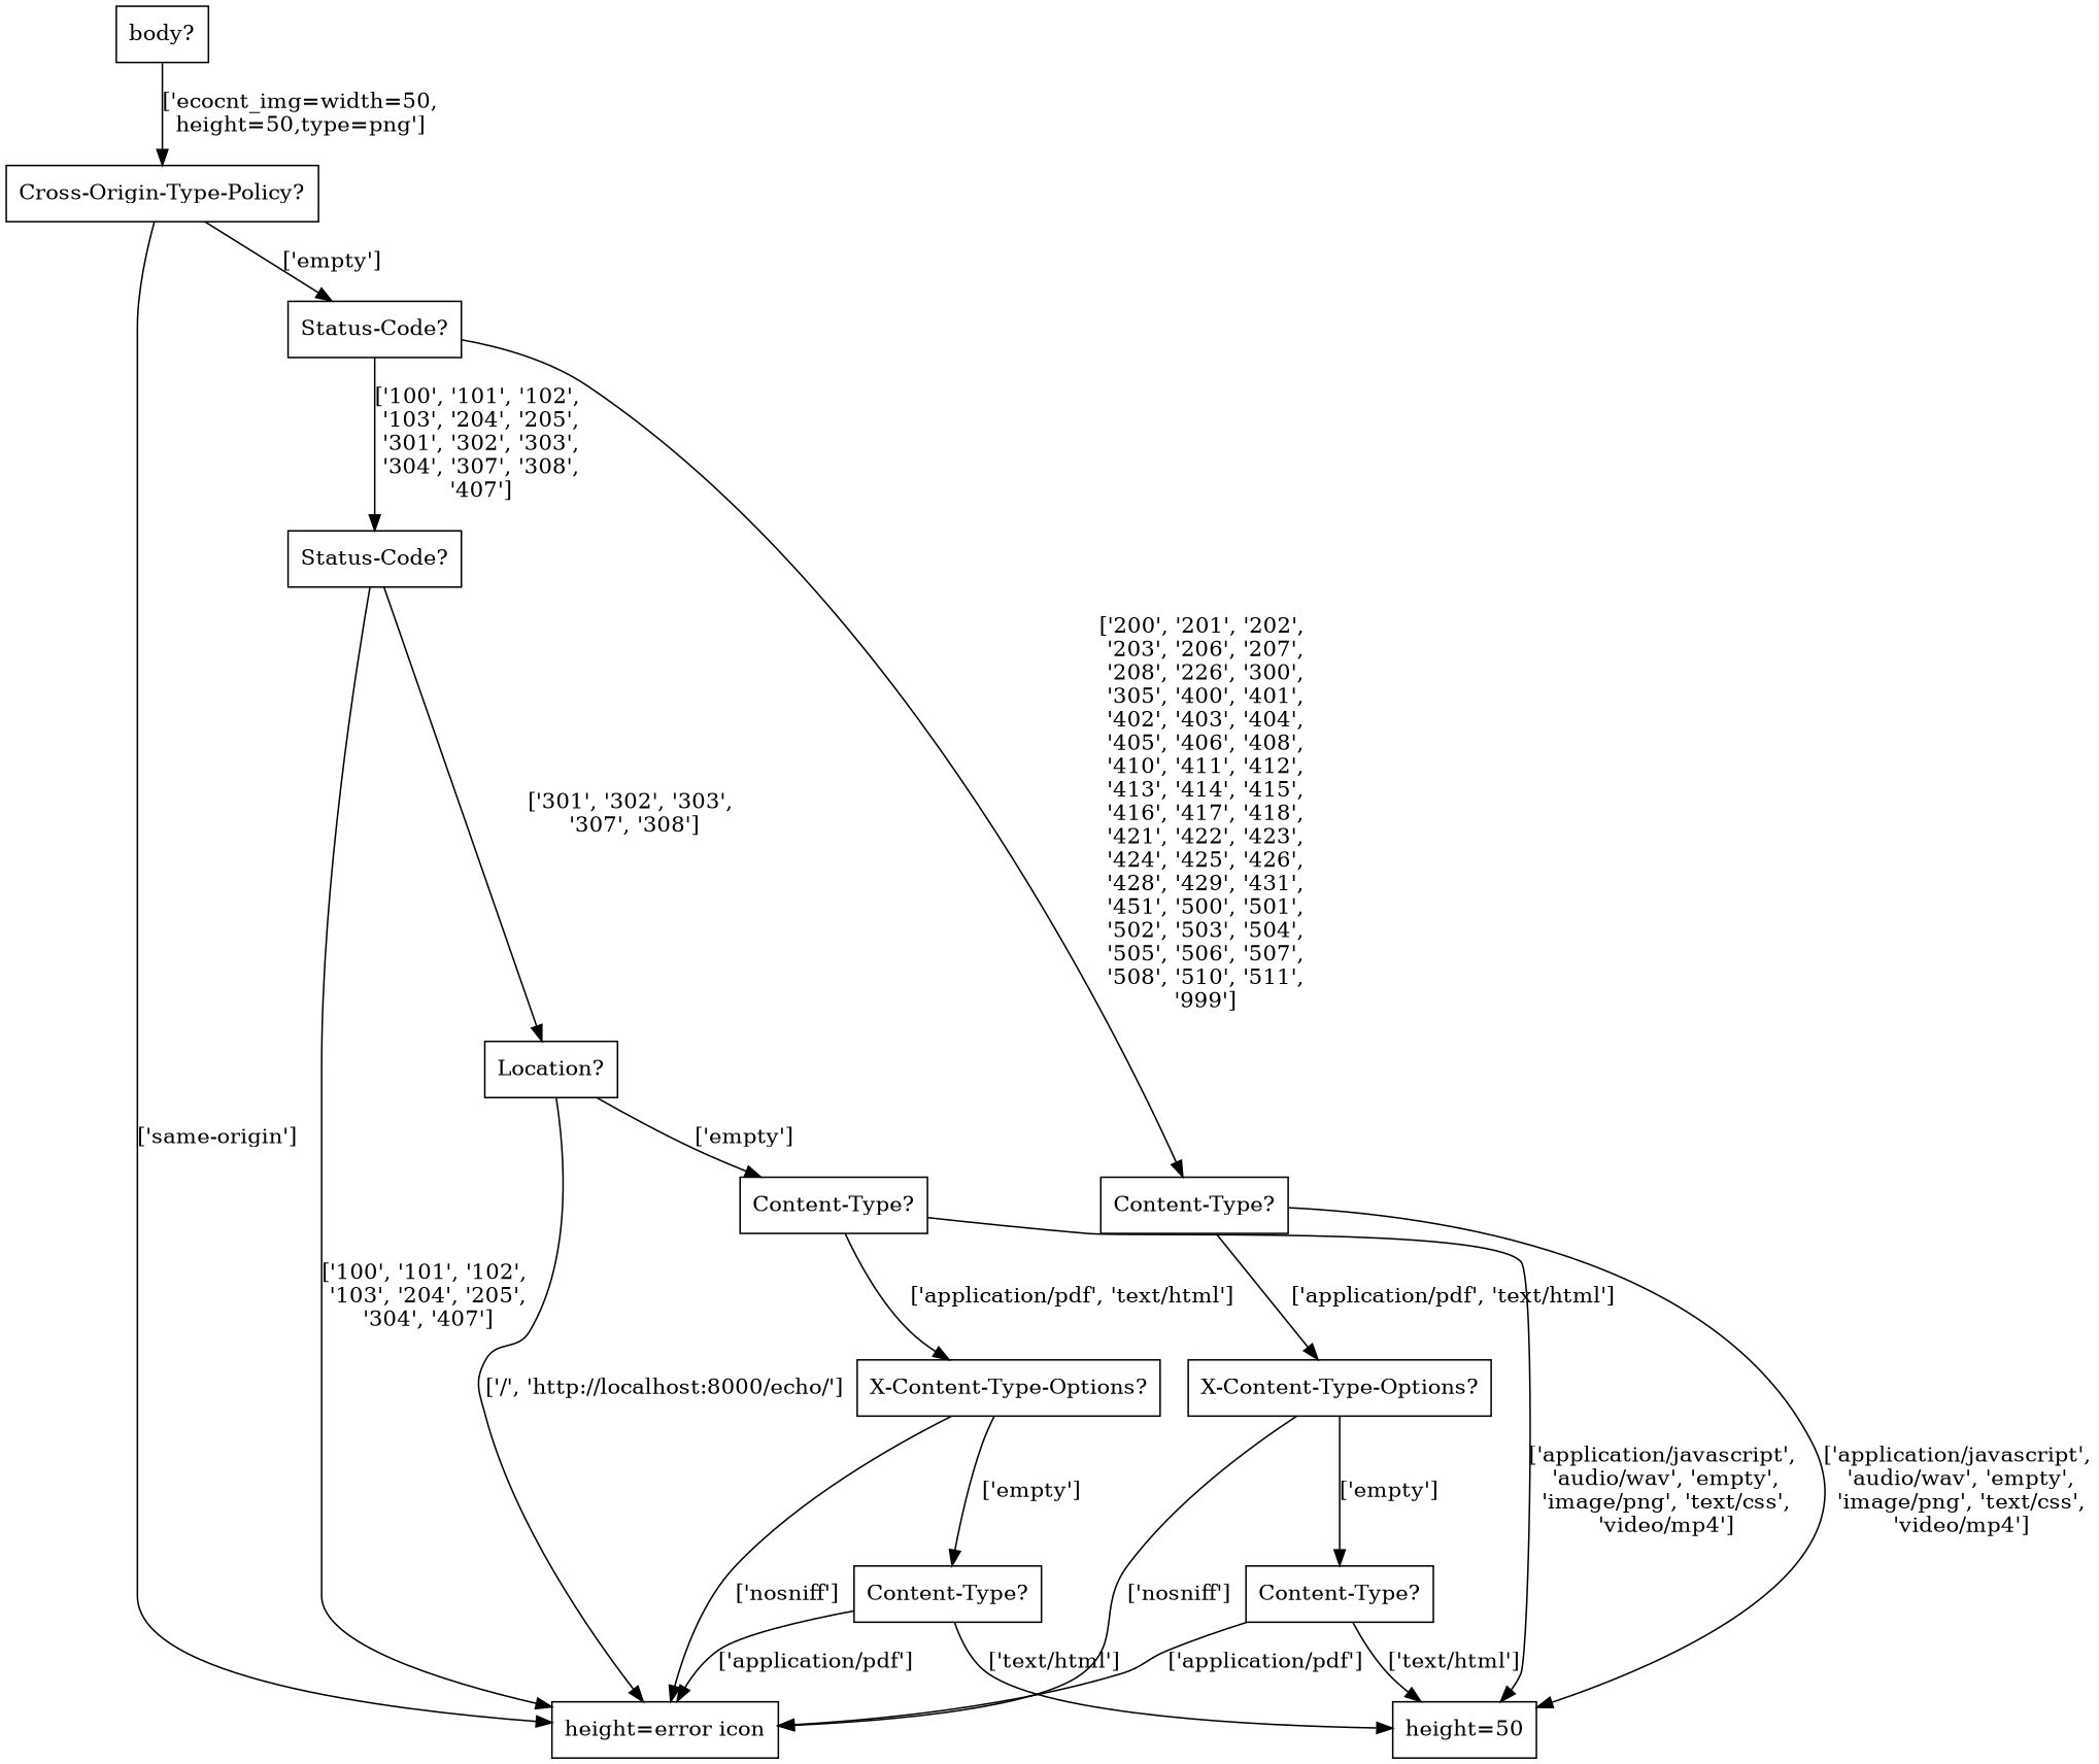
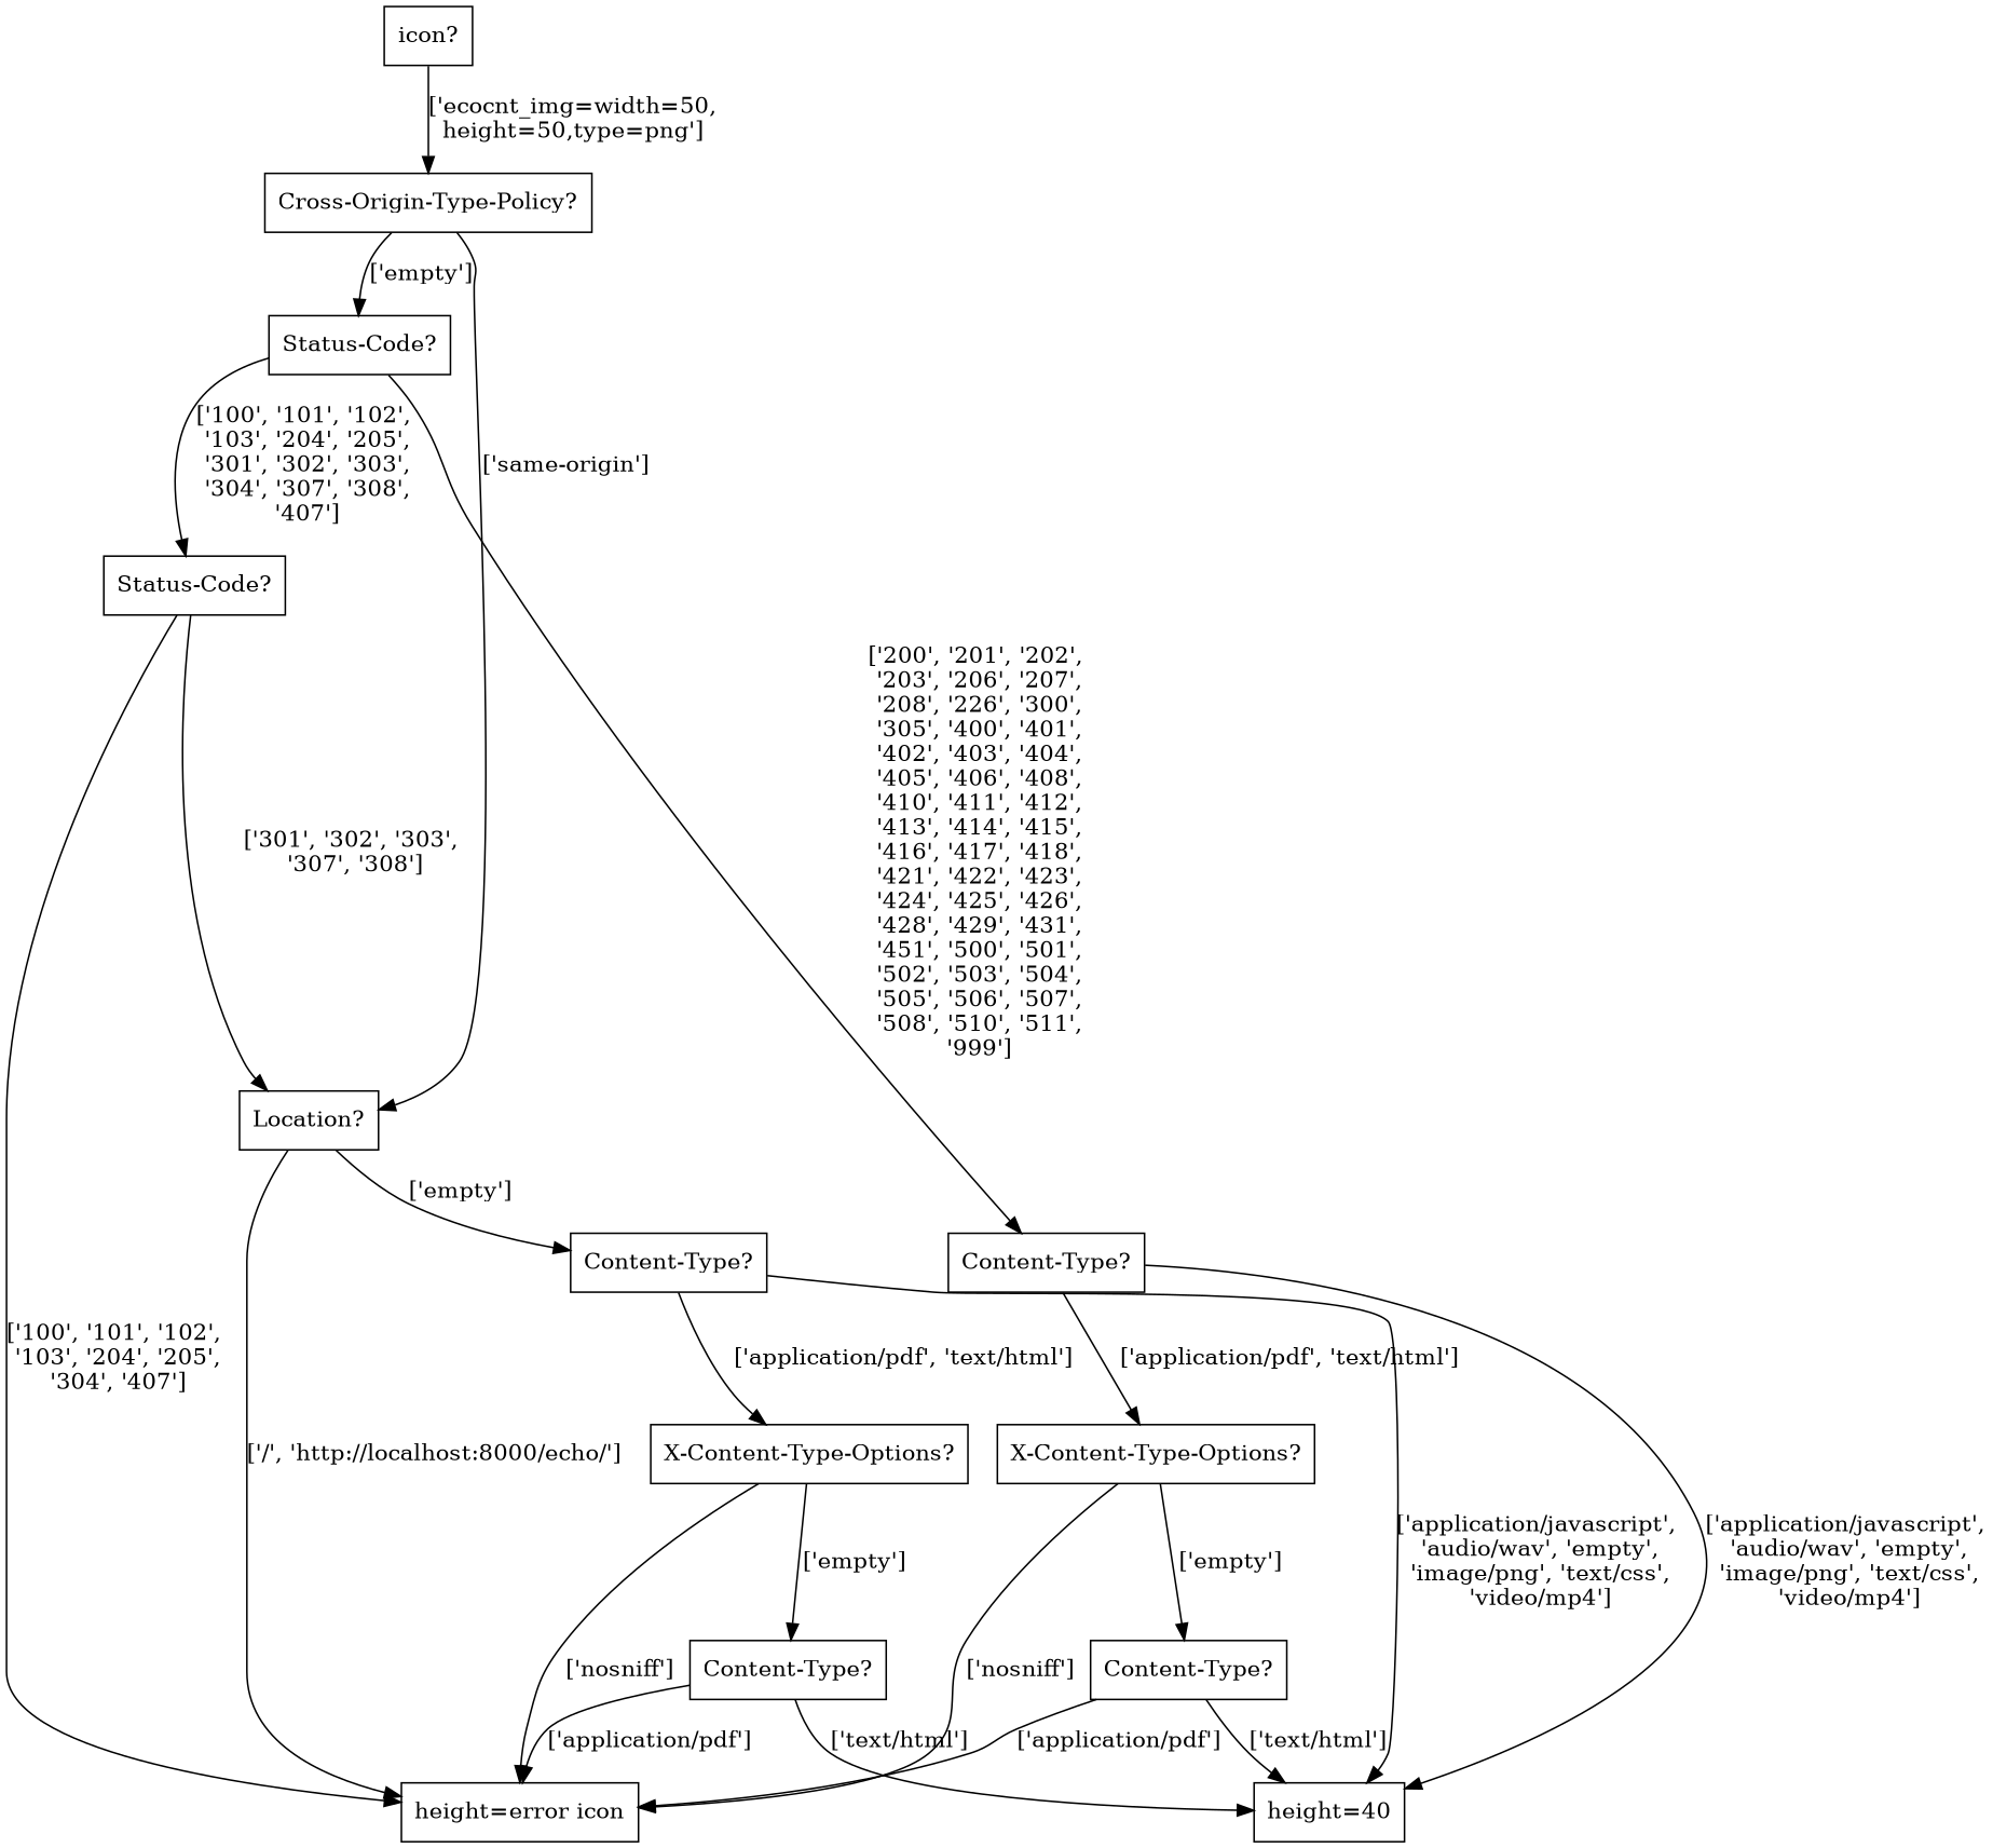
  digraph {
    node [shape=box]
-   n1 [label="body?"]
+   n1 [label="icon?"]
    n2 [label="Cross-Origin-Type-Policy?"]
    n3 [label="height=error icon"]
    n4 [label="Status-Code?"]
    n5 [label="Content-Type?"]
    n6 [label="Status-Code?"]
-   n7 [label="height=50"]
+   n7 [label="height=40"]
    n8 [label="X-Content-Type-Options?"]
    n9 [label="Location?"]
    n10 [label="Content-Type?"]
    n11 [label="Content-Type?"]
    n12 [label="X-Content-Type-Options?"]
    n13 [label="Content-Type?"]
    n1 -> n2 [label="['ecocnt_img=width=50,\nheight=50,type=png']"]
-   n2 -> n3 [label="['same-origin']"]
+   n2 -> n9 [label="['same-origin']"]
    n2 -> n4 [label="['empty']"]
    n4 -> n5 [label="['200', '201', '202',\n '203', '206', '207',\n '208', '226', '300',\n '305', '400', '401',\n '402', '403', '404',\n '405', '406', '408',\n '410', '411', '412',\n '413', '414', '415',\n '416', '417', '418',\n '421', '422', '423',\n '424', '425', '426',\n '428', '429', '431',\n '451', '500', '501',\n '502', '503', '504',\n '505', '506', '507',\n '508', '510', '511',\n '999']"]
    n4 -> n6 [label="['100', '101', '102',\n '103', '204', '205',\n '301', '302', '303',\n '304', '307', '308',\n '407']"]
    n5 -> n7 [label="['application/javascript',\n 'audio/wav', 'empty',\n 'image/png', 'text/css',\n 'video/mp4']"]
    n5 -> n8 [label="['application/pdf', 'text/html']"]
    n6 -> n3 [label="['100', '101', '102',\n '103', '204', '205',\n '304', '407']"]
    n6 -> n9 [label="['301', '302', '303',\n '307', '308']"]
    n8 -> n3 [label="['nosniff']"]
    n8 -> n10 [label="['empty']"]
    n9 -> n3 [label="['/', 'http://localhost:8000/echo/']"]
    n9 -> n11 [label="['empty']"]
    n10 -> n3 [label="['application/pdf']"]
    n10 -> n7 [label="['text/html']"]
    n11 -> n7 [label="['application/javascript',\n 'audio/wav', 'empty',\n 'image/png', 'text/css',\n 'video/mp4']"]
    n11 -> n12 [label="['application/pdf', 'text/html']"]
    n12 -> n3 [label="['nosniff']"]
    n12 -> n13 [label="['empty']"]
    n13 -> n3 [label="['application/pdf']"]
    n13 -> n7 [label="['text/html']"]
  }
